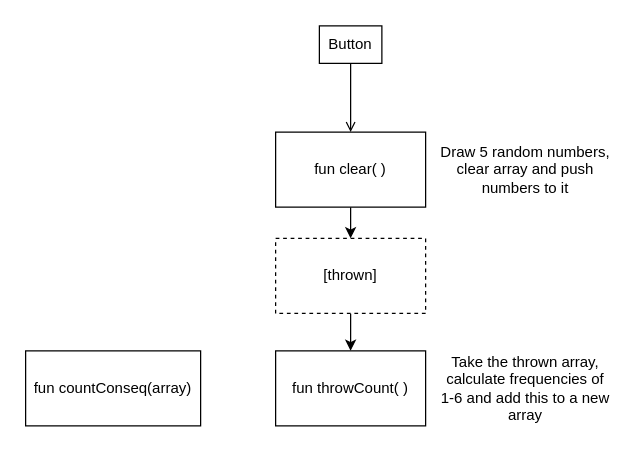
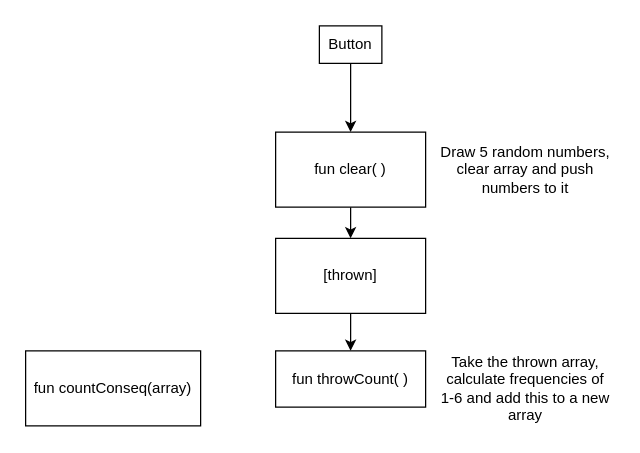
  <mxCell id="0" />
  <mxCell id="1" parent="0" />
- <mxCell id="2" style="edgeStyle=orthogonalEdgeStyle;rounded=0;orthogonalLoop=1;jettySize=auto;html=1;exitX=0.5;exitY=1;exitDx=0;exitDy=0;entryX=0.5;entryY=0;entryDx=0;entryDy=0;endArrow=open;" edge="1" parent="1" source="3" target="5"><mxGeometry relative="1" as="geometry" /></mxCell>
+ <mxCell id="2" style="edgeStyle=orthogonalEdgeStyle;rounded=0;orthogonalLoop=1;jettySize=auto;html=1;exitX=0.5;exitY=1;exitDx=0;exitDy=0;entryX=0.5;entryY=0;entryDx=0;entryDy=0;" edge="1" parent="1" source="3" target="5"><mxGeometry relative="1" as="geometry" /></mxCell>
  <mxCell id="3" value="Button" style="rounded=0;whiteSpace=wrap;html=1;" vertex="1" parent="1"><mxGeometry x="255" y="20" width="50" height="30" as="geometry" /></mxCell>
  <mxCell id="4" style="edgeStyle=orthogonalEdgeStyle;rounded=0;orthogonalLoop=1;jettySize=auto;html=1;exitX=0.5;exitY=1;exitDx=0;exitDy=0;" edge="1" parent="1" source="5" target="8"><mxGeometry relative="1" as="geometry" /></mxCell>
  <mxCell id="5" value="fun clear( )" style="rounded=0;whiteSpace=wrap;html=1;" vertex="1" parent="1"><mxGeometry x="220" y="105" width="120" height="60" as="geometry" /></mxCell>
  <mxCell id="6" value="Draw 5 random numbers, clear array and push numbers to it" style="text;html=1;strokeColor=none;fillColor=none;align=center;verticalAlign=middle;whiteSpace=wrap;rounded=0;" vertex="1" parent="1"><mxGeometry x="350" y="120" width="140" height="30" as="geometry" /></mxCell>
  <mxCell id="7" style="edgeStyle=orthogonalEdgeStyle;rounded=0;orthogonalLoop=1;jettySize=auto;html=1;exitX=0.5;exitY=1;exitDx=0;exitDy=0;" edge="1" parent="1" source="8" target="9"><mxGeometry relative="1" as="geometry" /></mxCell>
- <mxCell id="8" value="[thrown]" style="rounded=0;whiteSpace=wrap;html=1;dashed=1;" vertex="1" parent="1"><mxGeometry x="220" y="190" width="120" height="60" as="geometry" /></mxCell>
- <mxCell id="9" value="fun throwCount( )" style="rounded=0;whiteSpace=wrap;html=1;" vertex="1" parent="1"><mxGeometry x="220" y="280" width="120" height="60" as="geometry" /></mxCell>
+ <mxCell id="8" value="[thrown]" style="rounded=0;whiteSpace=wrap;html=1;" vertex="1" parent="1"><mxGeometry x="220" y="190" width="120" height="60" as="geometry" /></mxCell>
+ <mxCell id="9" value="fun throwCount( )" style="rounded=0;whiteSpace=wrap;html=1;" vertex="1" parent="1"><mxGeometry x="220" y="280" width="120" height="45" as="geometry" /></mxCell>
  <mxCell id="10" value="Take the thrown array, calculate frequencies of 1-6 and add this to a new array" style="text;html=1;strokeColor=none;fillColor=none;align=center;verticalAlign=middle;whiteSpace=wrap;rounded=0;" vertex="1" parent="1"><mxGeometry x="350" y="295" width="140" height="30" as="geometry" /></mxCell>
  <mxCell id="11" value="fun countConseq(array)" style="rounded=0;whiteSpace=wrap;html=1;" vertex="1" parent="1"><mxGeometry x="20" y="280" width="140" height="60" as="geometry" /></mxCell>
